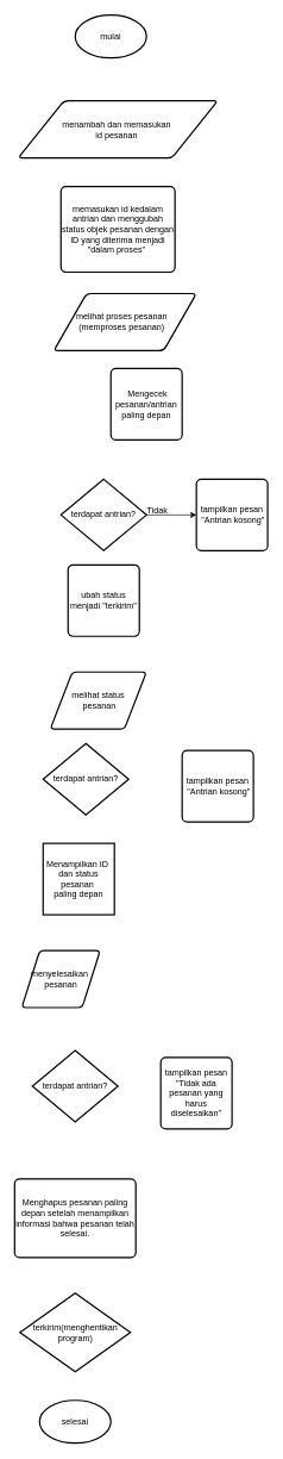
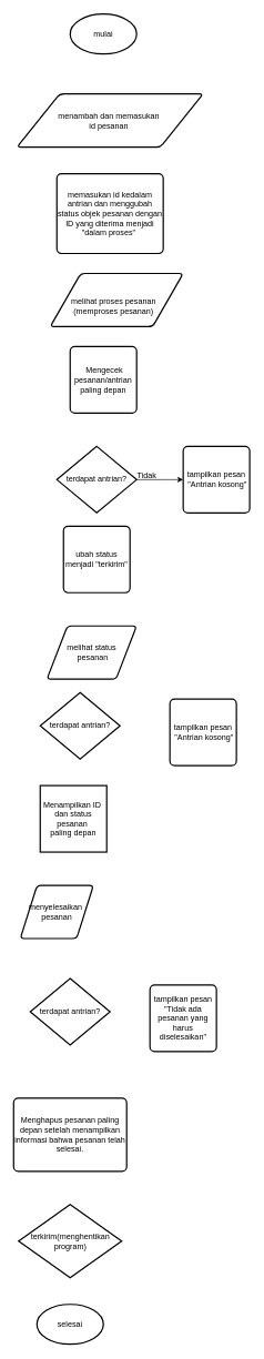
  <mxCell id="0" />
  <mxCell id="1" parent="0" />
  <mxCell id="2" value="mulai" style="strokeWidth=2;html=1;shape=mxgraph.flowchart.start_1;whiteSpace=wrap;" vertex="1" parent="1"><mxGeometry x="105" y="20" width="100" height="60" as="geometry" /></mxCell>
  <mxCell id="3" value="menambah dan&amp;nbsp;&lt;span style=&quot;background-color: initial;&quot;&gt;memasukan&amp;nbsp;&lt;/span&gt;&lt;div&gt;&lt;span style=&quot;background-color: initial;&quot;&gt;id pesanan&amp;nbsp;&lt;/span&gt;&lt;/div&gt;" style="shape=parallelogram;html=1;strokeWidth=2;perimeter=parallelogramPerimeter;whiteSpace=wrap;rounded=1;arcSize=12;size=0.23;" vertex="1" parent="1"><mxGeometry x="25" y="140" width="280" height="80" as="geometry" /></mxCell>
  <mxCell id="4" value="memasukan id kedalam antrian dan menggubah status objek pesanan dengan ID yang diterima menjadi &quot;dalam proses&quot;&amp;nbsp;" style="rounded=1;whiteSpace=wrap;html=1;absoluteArcSize=1;arcSize=14;strokeWidth=2;" vertex="1" parent="1"><mxGeometry x="85" y="260" width="160" height="120" as="geometry" /></mxCell>
  <mxCell id="5" value="" style="shape=parallelogram;html=1;strokeWidth=2;perimeter=parallelogramPerimeter;whiteSpace=wrap;rounded=1;arcSize=12;size=0.23;" vertex="1" parent="1"><mxGeometry x="75" y="410" width="200" height="80" as="geometry" /></mxCell>
- <mxCell id="6" value="melihat&amp;nbsp;&lt;span style=&quot;background-color: initial;&quot;&gt;proses pesanan&lt;/span&gt;&lt;div&gt;(memproses pesanan)&lt;/div&gt;" style="text;html=1;align=center;verticalAlign=middle;resizable=0;points=[];autosize=1;strokeColor=none;fillColor=none;" vertex="1" parent="1"><mxGeometry x="95" y="430" width="150" height="40" as="geometry" /></mxCell>
- <mxCell id="7" value="&amp;nbsp;Mengecek pesanan/antrian paling depan" style="rounded=1;whiteSpace=wrap;html=1;absoluteArcSize=1;arcSize=14;strokeWidth=2;" vertex="1" parent="1"><mxGeometry x="155" y="515" width="100" height="100" as="geometry" /></mxCell>
+ <mxCell id="6" value="melihat&amp;nbsp;&lt;span style=&quot;background-color: initial;&quot;&gt;proses pesanan&lt;/span&gt;&lt;div&gt;(memproses pesanan)&lt;/div&gt;" style="text;html=1;align=center;verticalAlign=middle;resizable=0;points=[];autosize=1;strokeColor=none;fillColor=none;" vertex="1" parent="1"><mxGeometry x="95" y="440" width="150" height="40" as="geometry" /></mxCell>
+ <mxCell id="7" value="&amp;nbsp;Mengecek pesanan/antrian paling depan" style="rounded=1;whiteSpace=wrap;html=1;absoluteArcSize=1;arcSize=14;strokeWidth=2;" vertex="1" parent="1"><mxGeometry x="105" y="520" width="100" height="100" as="geometry" /></mxCell>
  <mxCell id="8" style="edgeStyle=orthogonalEdgeStyle;rounded=0;orthogonalLoop=1;jettySize=auto;html=1;" edge="1" parent="1" source="9"><mxGeometry relative="1" as="geometry"><mxPoint x="275" y="720" as="targetPoint" /></mxGeometry></mxCell>
  <mxCell id="9" value="terdapat antrian?" style="strokeWidth=2;html=1;shape=mxgraph.flowchart.decision;whiteSpace=wrap;" vertex="1" parent="1"><mxGeometry x="85" y="670" width="120" height="100" as="geometry" /></mxCell>
  <mxCell id="10" value="Tidak" style="text;html=1;align=center;verticalAlign=middle;resizable=0;points=[];autosize=1;strokeColor=none;fillColor=none;" vertex="1" parent="1"><mxGeometry x="195" y="700" width="50" height="30" as="geometry" /></mxCell>
  <mxCell id="11" value="melihat status&lt;div&gt;&amp;nbsp;pesanan&lt;/div&gt;" style="shape=parallelogram;html=1;strokeWidth=2;perimeter=parallelogramPerimeter;whiteSpace=wrap;rounded=1;arcSize=12;size=0.23;" vertex="1" parent="1"><mxGeometry x="70" y="940" width="135" height="80" as="geometry" /></mxCell>
  <mxCell id="12" value="Menghapus pesanan paling depan&amp;nbsp;setelah menampilkan informasi bahwa pesanan telah selesai." style="rounded=1;whiteSpace=wrap;html=1;absoluteArcSize=1;arcSize=14;strokeWidth=2;" vertex="1" parent="1"><mxGeometry x="20" y="1650" width="170" height="110" as="geometry" /></mxCell>
  <mxCell id="13" value="terdapat antrian?" style="strokeWidth=2;html=1;shape=mxgraph.flowchart.decision;whiteSpace=wrap;" vertex="1" parent="1"><mxGeometry x="60" y="1040" width="120" height="100" as="geometry" /></mxCell>
  <mxCell id="14" value="menyelesaikan&amp;nbsp;&lt;div&gt;pesanan&lt;/div&gt;" style="shape=parallelogram;html=1;strokeWidth=2;perimeter=parallelogramPerimeter;whiteSpace=wrap;rounded=1;arcSize=12;size=0.23;" vertex="1" parent="1"><mxGeometry x="30" y="1330" width="110" height="80" as="geometry" /></mxCell>
  <mxCell id="15" value="Menampilkan ID&amp;nbsp;&lt;div&gt;dan status pesanan&amp;nbsp;&lt;/div&gt;&lt;div&gt;paling depan&lt;/div&gt;" style="whiteSpace=wrap;html=1;absoluteArcSize=1;arcSize=14;strokeWidth=2;rounded=0;" vertex="1" parent="1"><mxGeometry x="60" y="1180" width="100" height="100" as="geometry" /></mxCell>
  <mxCell id="16" value="&lt;span style=&quot;text-wrap: nowrap;&quot;&gt;tampilkan pesan&lt;/span&gt;&lt;div style=&quot;text-wrap: nowrap;&quot;&gt;&amp;nbsp;&quot;Antrian kosong&quot;&lt;/div&gt;" style="rounded=1;whiteSpace=wrap;html=1;absoluteArcSize=1;arcSize=14;strokeWidth=2;" vertex="1" parent="1"><mxGeometry x="255" y="1050" width="100" height="100" as="geometry" /></mxCell>
  <mxCell id="17" value="&lt;span style=&quot;text-wrap: nowrap;&quot;&gt;tampilkan pesan&lt;/span&gt;&lt;div style=&quot;text-wrap: nowrap;&quot;&gt;&amp;nbsp;&quot;Antrian kosong&quot;&lt;/div&gt;" style="rounded=1;whiteSpace=wrap;html=1;absoluteArcSize=1;arcSize=14;strokeWidth=2;" vertex="1" parent="1"><mxGeometry x="275" y="670" width="100" height="100" as="geometry" /></mxCell>
  <mxCell id="18" value="ubah status menjadi &quot;terkirim&quot;" style="rounded=1;whiteSpace=wrap;html=1;absoluteArcSize=1;arcSize=14;strokeWidth=2;" vertex="1" parent="1"><mxGeometry x="95" y="790" width="100" height="100" as="geometry" /></mxCell>
  <mxCell id="19" value="terdapat antrian?" style="strokeWidth=2;html=1;shape=mxgraph.flowchart.decision;whiteSpace=wrap;" vertex="1" parent="1"><mxGeometry x="45" y="1470" width="120" height="100" as="geometry" /></mxCell>
  <mxCell id="20" value="tampilkan pesan &quot;Tidak ada pesanan yang harus diselesaikan&quot;" style="rounded=1;whiteSpace=wrap;html=1;absoluteArcSize=1;arcSize=14;strokeWidth=2;" vertex="1" parent="1"><mxGeometry x="225" y="1480" width="100" height="100" as="geometry" /></mxCell>
  <mxCell id="21" value="terkirim(menghentikan program)" style="strokeWidth=2;html=1;shape=mxgraph.flowchart.decision;whiteSpace=wrap;" vertex="1" parent="1"><mxGeometry x="27.5" y="1810" width="155" height="110" as="geometry" /></mxCell>
  <mxCell id="22" value="selesai" style="strokeWidth=2;html=1;shape=mxgraph.flowchart.start_1;whiteSpace=wrap;" vertex="1" parent="1"><mxGeometry x="55" y="1960" width="100" height="60" as="geometry" /></mxCell>
